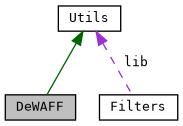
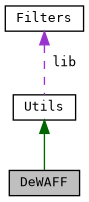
  digraph {
    fontname="DejaVu Sans Mono"
    node [color=black fillcolor=white fontname="DejaVu Sans Mono" fontsize=10 shape=record style=filled]
    edge [dir=back fontname="DejaVu Sans Mono" fontsize=10 labelfontname=Helvetica labelfontsize=10]
    n1 [fillcolor=grey75 fontcolor=black height=0.2 label=DeWAFF width=0.4]
    n2 [height=0.2 label=Filters width=0.4]
    n3 [height=0.2 label=Utils width=0.4]
    n3 -> n1 [color=darkgreen style=solid]
-   n3 -> n2 [color=darkorchid3 label=" lib" style=dashed]
+   n2 -> n3 [color=darkorchid3 label=" lib" style=dashed]
  }
